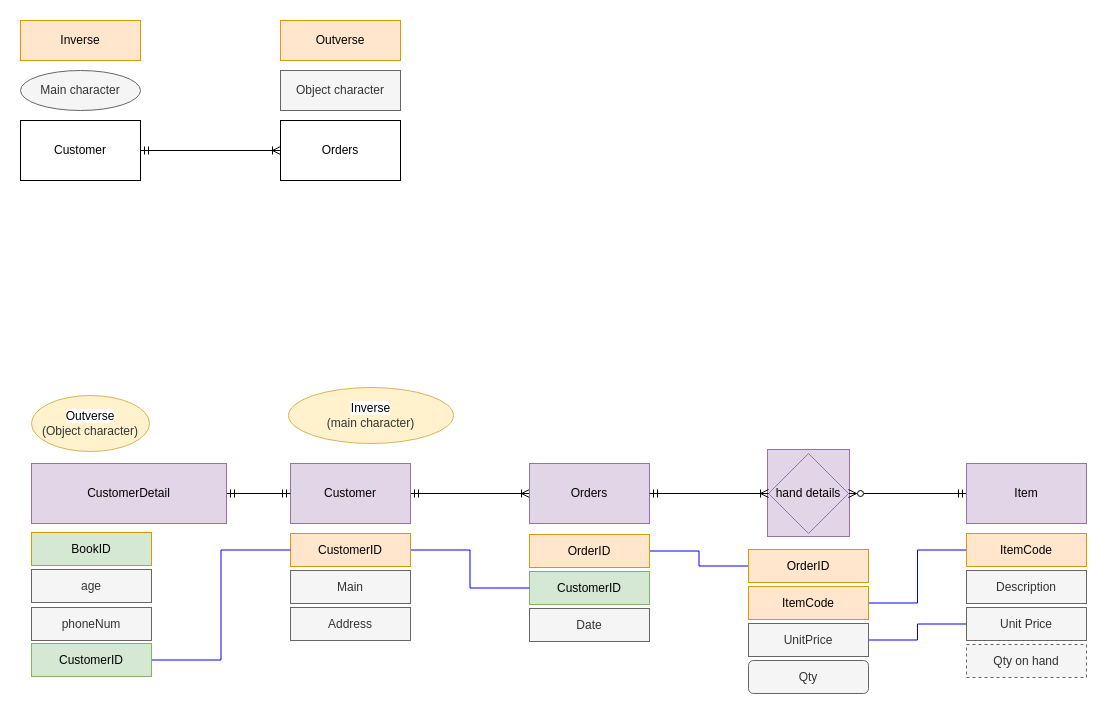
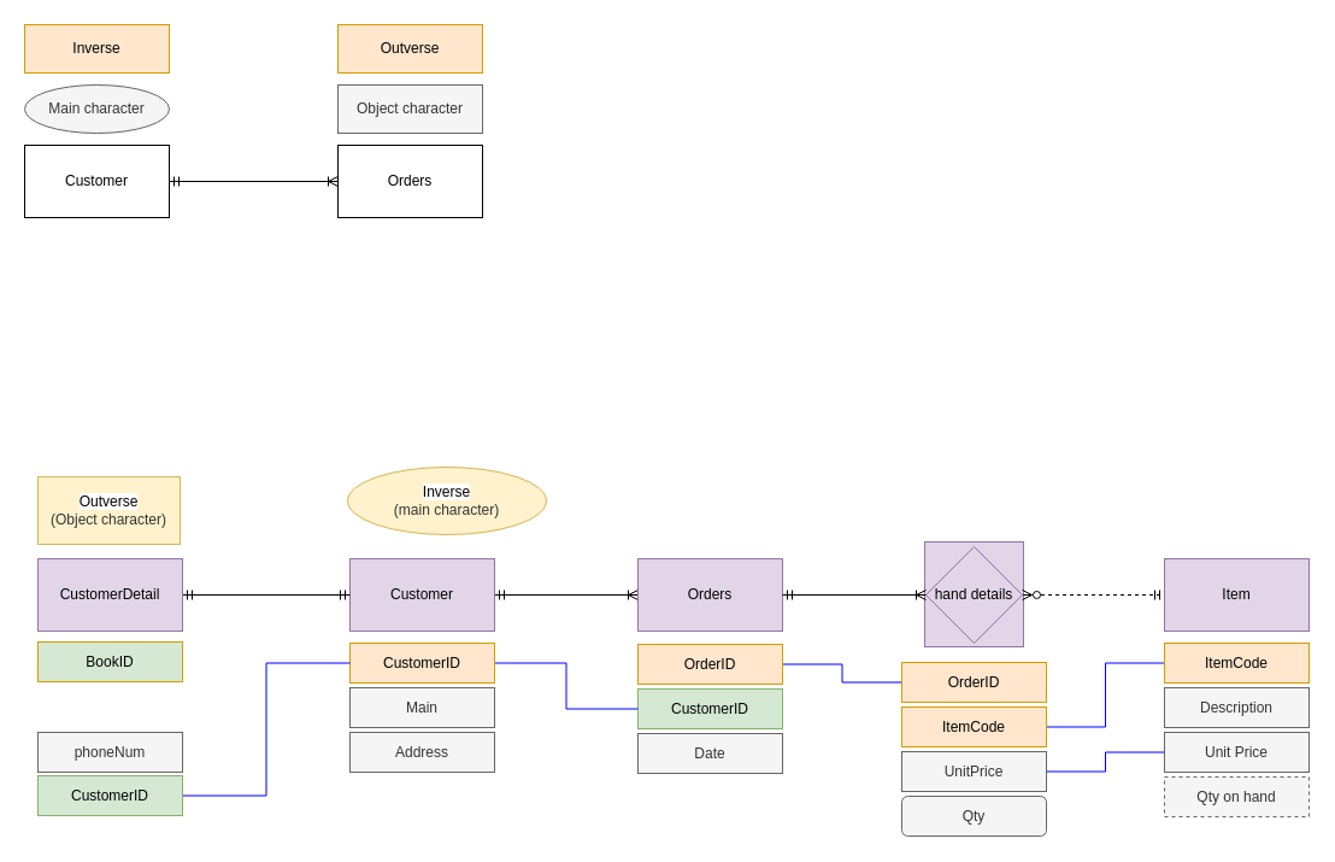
  <mxCell id="0" />
  <mxCell id="1" parent="0" />
  <mxCell id="2" value="" style="whiteSpace=wrap;html=1;fillColor=#e1d5e7;strokeColor=#9673a6;" parent="1" vertex="1"><mxGeometry x="767" y="449" width="82" height="87" as="geometry" /></mxCell>
  <mxCell id="3" style="edgeStyle=orthogonalEdgeStyle;rounded=0;orthogonalLoop=1;jettySize=auto;html=1;endArrow=ERoneToMany;endFill=0;startArrow=ERmandOne;startFill=0;" parent="1" source="4" target="6" edge="1"><mxGeometry relative="1" as="geometry" /></mxCell>
  <mxCell id="4" value="Customer" style="rounded=0;whiteSpace=wrap;html=1;fillColor=#e1d5e7;strokeColor=#9673a6;" parent="1" vertex="1"><mxGeometry x="290" y="463" width="120" height="60" as="geometry" /></mxCell>
- <mxCell id="5" style="edgeStyle=orthogonalEdgeStyle;rounded=0;orthogonalLoop=1;jettySize=auto;html=1;entryX=0;entryY=0.5;entryDx=0;entryDy=0;startArrow=ERzeroToMany;startFill=0;endArrow=ERmandOne;endFill=0;" parent="1" source="15" target="7" edge="1"><mxGeometry relative="1" as="geometry" /></mxCell>
+ <mxCell id="5" style="edgeStyle=orthogonalEdgeStyle;rounded=0;orthogonalLoop=1;jettySize=auto;html=1;entryX=0;entryY=0.5;entryDx=0;entryDy=0;startArrow=ERzeroToMany;startFill=0;endArrow=ERmandOne;endFill=0;dashed=1;" parent="1" source="15" target="7" edge="1"><mxGeometry relative="1" as="geometry" /></mxCell>
  <mxCell id="6" value="Orders" style="rounded=0;whiteSpace=wrap;html=1;fillColor=#e1d5e7;strokeColor=#9673a6;" parent="1" vertex="1"><mxGeometry x="529" y="463" width="120" height="60" as="geometry" /></mxCell>
  <mxCell id="7" value="Item" style="rounded=0;whiteSpace=wrap;html=1;fillColor=#e1d5e7;strokeColor=#9673a6;" parent="1" vertex="1"><mxGeometry x="966" y="463" width="120" height="60" as="geometry" /></mxCell>
  <mxCell id="8" style="edgeStyle=orthogonalEdgeStyle;rounded=0;orthogonalLoop=1;jettySize=auto;html=1;endArrow=ERoneToMany;endFill=0;startArrow=ERmandOne;startFill=0;" parent="1" source="9" target="10" edge="1"><mxGeometry relative="1" as="geometry" /></mxCell>
  <mxCell id="9" value="Customer" style="rounded=0;whiteSpace=wrap;html=1;" parent="1" vertex="1"><mxGeometry x="20" y="120" width="120" height="60" as="geometry" /></mxCell>
  <mxCell id="10" value="Orders" style="rounded=0;whiteSpace=wrap;html=1;" parent="1" vertex="1"><mxGeometry x="280" y="120" width="120" height="60" as="geometry" /></mxCell>
  <mxCell id="11" value="Main character" style="ellipse;whiteSpace=wrap;html=1;fillColor=#f5f5f5;fontColor=#333333;strokeColor=#666666;" parent="1" vertex="1"><mxGeometry x="20" y="70" width="120" height="40" as="geometry" /></mxCell>
  <mxCell id="12" value="Outverse" style="rounded=0;whiteSpace=wrap;html=1;fillColor=#ffe6cc;strokeColor=#d79b00;" parent="1" vertex="1"><mxGeometry x="280" y="20" width="120" height="40" as="geometry" /></mxCell>
  <mxCell id="13" value="Inverse" style="rounded=0;whiteSpace=wrap;html=1;fillColor=#ffe6cc;strokeColor=#d79b00;" parent="1" vertex="1"><mxGeometry x="20" y="20" width="120" height="40" as="geometry" /></mxCell>
  <mxCell id="14" value="Object character" style="rounded=0;whiteSpace=wrap;html=1;fillColor=#f5f5f5;fontColor=#333333;strokeColor=#666666;" parent="1" vertex="1"><mxGeometry x="280" y="70" width="120" height="40" as="geometry" /></mxCell>
  <mxCell id="15" value="hand details" style="rhombus;whiteSpace=wrap;html=1;fillColor=#e1d5e7;strokeColor=#9673a6;" parent="1" vertex="1"><mxGeometry x="768" y="453" width="80" height="80" as="geometry" /></mxCell>
  <mxCell id="16" value="" style="edgeStyle=orthogonalEdgeStyle;rounded=0;orthogonalLoop=1;jettySize=auto;html=1;entryX=0;entryY=0.5;entryDx=0;entryDy=0;startArrow=ERmandOne;startFill=0;endArrow=ERoneToMany;endFill=0;" parent="1" source="6" target="15" edge="1"><mxGeometry relative="1" as="geometry"><mxPoint x="670" y="493" as="sourcePoint" /><mxPoint x="1132" y="493" as="targetPoint" /></mxGeometry></mxCell>
  <mxCell id="17" value="Main" style="rounded=0;whiteSpace=wrap;html=1;fillColor=#f5f5f5;fontColor=#333333;strokeColor=#666666;" parent="1" vertex="1"><mxGeometry x="290" y="570" width="120" height="33" as="geometry" /></mxCell>
  <mxCell id="18" value="Address" style="rounded=0;whiteSpace=wrap;html=1;fillColor=#f5f5f5;fontColor=#333333;strokeColor=#666666;" parent="1" vertex="1"><mxGeometry x="290" y="607" width="120" height="33" as="geometry" /></mxCell>
  <mxCell id="19" value="CustomerID" style="rounded=0;whiteSpace=wrap;html=1;fillColor=#f5f5f5;fontColor=#333333;strokeColor=#666666;" parent="1" vertex="1"><mxGeometry x="290" y="533" width="120" height="33" as="geometry" /></mxCell>
  <mxCell id="20" style="edgeStyle=orthogonalEdgeStyle;rounded=0;orthogonalLoop=1;jettySize=auto;html=1;entryX=1;entryY=0.5;entryDx=0;entryDy=0;endArrow=none;endFill=0;strokeColor=#0000FF;" parent="1" source="21" target="29" edge="1"><mxGeometry relative="1" as="geometry" /></mxCell>
  <mxCell id="21" value="Unit Price" style="rounded=0;whiteSpace=wrap;html=1;fillColor=#f5f5f5;fontColor=#333333;strokeColor=#666666;" parent="1" vertex="1"><mxGeometry x="966" y="607" width="120" height="33" as="geometry" /></mxCell>
  <mxCell id="22" style="edgeStyle=orthogonalEdgeStyle;rounded=0;orthogonalLoop=1;jettySize=auto;html=1;entryX=1;entryY=0.5;entryDx=0;entryDy=0;endArrow=none;endFill=0;strokeColor=#0000FF;" parent="1" source="23" target="38" edge="1"><mxGeometry relative="1" as="geometry" /></mxCell>
  <mxCell id="23" value="ItemCode" style="rounded=0;whiteSpace=wrap;html=1;fillColor=#ffe6cc;strokeColor=#d79b00;" parent="1" vertex="1"><mxGeometry x="966" y="533" width="120" height="33" as="geometry" /></mxCell>
  <mxCell id="24" value="Description" style="rounded=0;whiteSpace=wrap;html=1;fillColor=#f5f5f5;fontColor=#333333;strokeColor=#666666;" parent="1" vertex="1"><mxGeometry x="966" y="570" width="120" height="33" as="geometry" /></mxCell>
  <mxCell id="25" value="Qty on hand" style="rounded=0;whiteSpace=wrap;html=1;fillColor=#f5f5f5;fontColor=#333333;strokeColor=#666666;dashed=1;" parent="1" vertex="1"><mxGeometry x="966" y="644" width="120" height="33" as="geometry" /></mxCell>
  <mxCell id="26" value="Qty" style="whiteSpace=wrap;html=1;fillColor=#f5f5f5;fontColor=#333333;strokeColor=#666666;rounded=1;" parent="1" vertex="1"><mxGeometry x="748" y="660" width="120" height="33" as="geometry" /></mxCell>
  <mxCell id="27" value="OrderID" style="rounded=0;whiteSpace=wrap;html=1;fillColor=#f5f5f5;fontColor=#333333;strokeColor=#666666;" parent="1" vertex="1"><mxGeometry x="748" y="549" width="120" height="33" as="geometry" /></mxCell>
  <mxCell id="28" value="ItemCode" style="rounded=0;whiteSpace=wrap;html=1;fillColor=#f5f5f5;fontColor=#333333;strokeColor=#666666;" parent="1" vertex="1"><mxGeometry x="748" y="586" width="120" height="33" as="geometry" /></mxCell>
  <mxCell id="29" value="UnitPrice" style="rounded=0;whiteSpace=wrap;html=1;fillColor=#f5f5f5;fontColor=#333333;strokeColor=#666666;" parent="1" vertex="1"><mxGeometry x="748" y="623" width="120" height="33" as="geometry" /></mxCell>
  <mxCell id="30" value="Date" style="rounded=0;whiteSpace=wrap;html=1;fillColor=#f5f5f5;fontColor=#333333;strokeColor=#666666;" parent="1" vertex="1"><mxGeometry x="529" y="608" width="120" height="33" as="geometry" /></mxCell>
  <mxCell id="31" value="OrderID" style="rounded=0;whiteSpace=wrap;html=1;fillColor=#f5f5f5;fontColor=#333333;strokeColor=#666666;" parent="1" vertex="1"><mxGeometry x="529" y="534" width="120" height="33" as="geometry" /></mxCell>
  <mxCell id="32" value="CustomerID" style="rounded=0;whiteSpace=wrap;html=1;fillColor=#d5e8d4;strokeColor=#82b366;" parent="1" vertex="1"><mxGeometry x="529" y="571" width="120" height="33" as="geometry" /></mxCell>
  <mxCell id="33" style="edgeStyle=orthogonalEdgeStyle;rounded=0;orthogonalLoop=1;jettySize=auto;html=1;entryX=0;entryY=0.5;entryDx=0;entryDy=0;endArrow=none;endFill=0;strokeColor=#0000FF;" parent="1" source="34" target="32" edge="1"><mxGeometry relative="1" as="geometry" /></mxCell>
  <mxCell id="34" value="CustomerID" style="rounded=0;whiteSpace=wrap;html=1;fillColor=#ffe6cc;strokeColor=#d79b00;" parent="1" vertex="1"><mxGeometry x="290" y="533" width="120" height="33" as="geometry" /></mxCell>
  <mxCell id="35" style="edgeStyle=orthogonalEdgeStyle;rounded=0;orthogonalLoop=1;jettySize=auto;html=1;entryX=0;entryY=0.5;entryDx=0;entryDy=0;endArrow=none;endFill=0;strokeColor=#0000FF;" parent="1" source="36" target="37" edge="1"><mxGeometry relative="1" as="geometry" /></mxCell>
  <mxCell id="36" value="OrderID" style="rounded=0;whiteSpace=wrap;html=1;fillColor=#ffe6cc;strokeColor=#d79b00;" parent="1" vertex="1"><mxGeometry x="529" y="534" width="120" height="33" as="geometry" /></mxCell>
  <mxCell id="37" value="OrderID" style="rounded=0;whiteSpace=wrap;html=1;fillColor=#ffe6cc;strokeColor=#d79b00;" parent="1" vertex="1"><mxGeometry x="748" y="549" width="120" height="33" as="geometry" /></mxCell>
  <mxCell id="38" value="ItemCode" style="rounded=0;whiteSpace=wrap;html=1;fillColor=#ffe6cc;strokeColor=#d79b00;" parent="1" vertex="1"><mxGeometry x="748" y="586" width="120" height="33" as="geometry" /></mxCell>
  <mxCell id="39" style="edgeStyle=orthogonalEdgeStyle;rounded=0;orthogonalLoop=1;jettySize=auto;html=1;entryX=0;entryY=0.5;entryDx=0;entryDy=0;endArrow=ERmandOne;endFill=0;startArrow=ERmandOne;startFill=0;" parent="1" source="40" target="4" edge="1"><mxGeometry relative="1" as="geometry" /></mxCell>
- <mxCell id="40" value="CustomerDetail" style="rounded=0;whiteSpace=wrap;html=1;fillColor=#e1d5e7;strokeColor=#9673a6;" parent="1" vertex="1"><mxGeometry x="31" y="463" width="195" height="60" as="geometry" /></mxCell>
+ <mxCell id="40" value="CustomerDetail" style="rounded=0;whiteSpace=wrap;html=1;fillColor=#e1d5e7;strokeColor=#9673a6;" parent="1" vertex="1"><mxGeometry x="31" y="463" width="120" height="60" as="geometry" /></mxCell>
  <mxCell id="41" value="BookID" style="rounded=0;whiteSpace=wrap;html=1;fillColor=#d5e8d4;strokeColor=#d79b00;" parent="1" vertex="1"><mxGeometry x="31" y="532" width="120" height="33" as="geometry" /></mxCell>
- <mxCell id="42" value="age" style="rounded=0;whiteSpace=wrap;html=1;fillColor=#f5f5f5;fontColor=#333333;strokeColor=#666666;" parent="1" vertex="1"><mxGeometry x="31" y="569" width="120" height="33" as="geometry" /></mxCell>
  <mxCell id="43" value="phoneNum" style="rounded=0;whiteSpace=wrap;html=1;fillColor=#f5f5f5;fontColor=#333333;strokeColor=#666666;" parent="1" vertex="1"><mxGeometry x="31" y="607" width="120" height="33" as="geometry" /></mxCell>
  <mxCell id="44" style="edgeStyle=orthogonalEdgeStyle;rounded=0;orthogonalLoop=1;jettySize=auto;html=1;entryX=0;entryY=0.5;entryDx=0;entryDy=0;endArrow=none;endFill=0;strokeColor=#0000FF;" parent="1" source="45" target="34" edge="1"><mxGeometry relative="1" as="geometry" /></mxCell>
  <mxCell id="45" value="CustomerID" style="rounded=0;whiteSpace=wrap;html=1;fillColor=#d5e8d4;strokeColor=#82b366;" parent="1" vertex="1"><mxGeometry x="31" y="643" width="120" height="33" as="geometry" /></mxCell>
  <mxCell id="46" value="&lt;span style=&quot;color: rgb(0, 0, 0); font-family: Helvetica; font-size: 12px; font-style: normal; font-variant-ligatures: normal; font-variant-caps: normal; font-weight: 400; letter-spacing: normal; orphans: 2; text-align: center; text-indent: 0px; text-transform: none; widows: 2; word-spacing: 0px; -webkit-text-stroke-width: 0px; background-color: rgb(255, 255, 255); text-decoration-thickness: initial; text-decoration-style: initial; text-decoration-color: initial; float: none; display: inline !important;&quot;&gt;Inverse&lt;/span&gt;&lt;br&gt;&lt;span style=&quot;color: rgb(51, 51, 51);&quot;&gt;(main character)&lt;/span&gt;" style="ellipse;whiteSpace=wrap;html=1;fillColor=#fff2cc;strokeColor=#d6b656;" parent="1" vertex="1"><mxGeometry x="288" y="387" width="165" height="56" as="geometry" /></mxCell>
- <mxCell id="47" value="&lt;span style=&quot;color: rgb(0, 0, 0); font-family: Helvetica; font-size: 12px; font-style: normal; font-variant-ligatures: normal; font-variant-caps: normal; font-weight: 400; letter-spacing: normal; orphans: 2; text-align: center; text-indent: 0px; text-transform: none; widows: 2; word-spacing: 0px; -webkit-text-stroke-width: 0px; background-color: rgb(255, 255, 255); text-decoration-thickness: initial; text-decoration-style: initial; text-decoration-color: initial; float: none; display: inline !important;&quot;&gt;Outverse&lt;/span&gt;&lt;br&gt;&lt;span style=&quot;color: rgb(51, 51, 51);&quot;&gt;(Object character)&lt;/span&gt;" style="ellipse;whiteSpace=wrap;html=1;fillColor=#fff2cc;strokeColor=#d6b656;" parent="1" vertex="1"><mxGeometry x="31" y="395" width="118" height="56" as="geometry" /></mxCell>
+ <mxCell id="47" value="&lt;span style=&quot;color: rgb(0, 0, 0); font-family: Helvetica; font-size: 12px; font-style: normal; font-variant-ligatures: normal; font-variant-caps: normal; font-weight: 400; letter-spacing: normal; orphans: 2; text-align: center; text-indent: 0px; text-transform: none; widows: 2; word-spacing: 0px; -webkit-text-stroke-width: 0px; background-color: rgb(255, 255, 255); text-decoration-thickness: initial; text-decoration-style: initial; text-decoration-color: initial; float: none; display: inline !important;&quot;&gt;Outverse&lt;/span&gt;&lt;br&gt;&lt;span style=&quot;color: rgb(51, 51, 51);&quot;&gt;(Object character)&lt;/span&gt;" style="whiteSpace=wrap;html=1;fillColor=#fff2cc;strokeColor=#d6b656;rounded=0;" parent="1" vertex="1"><mxGeometry x="31" y="395" width="118" height="56" as="geometry" /></mxCell>
